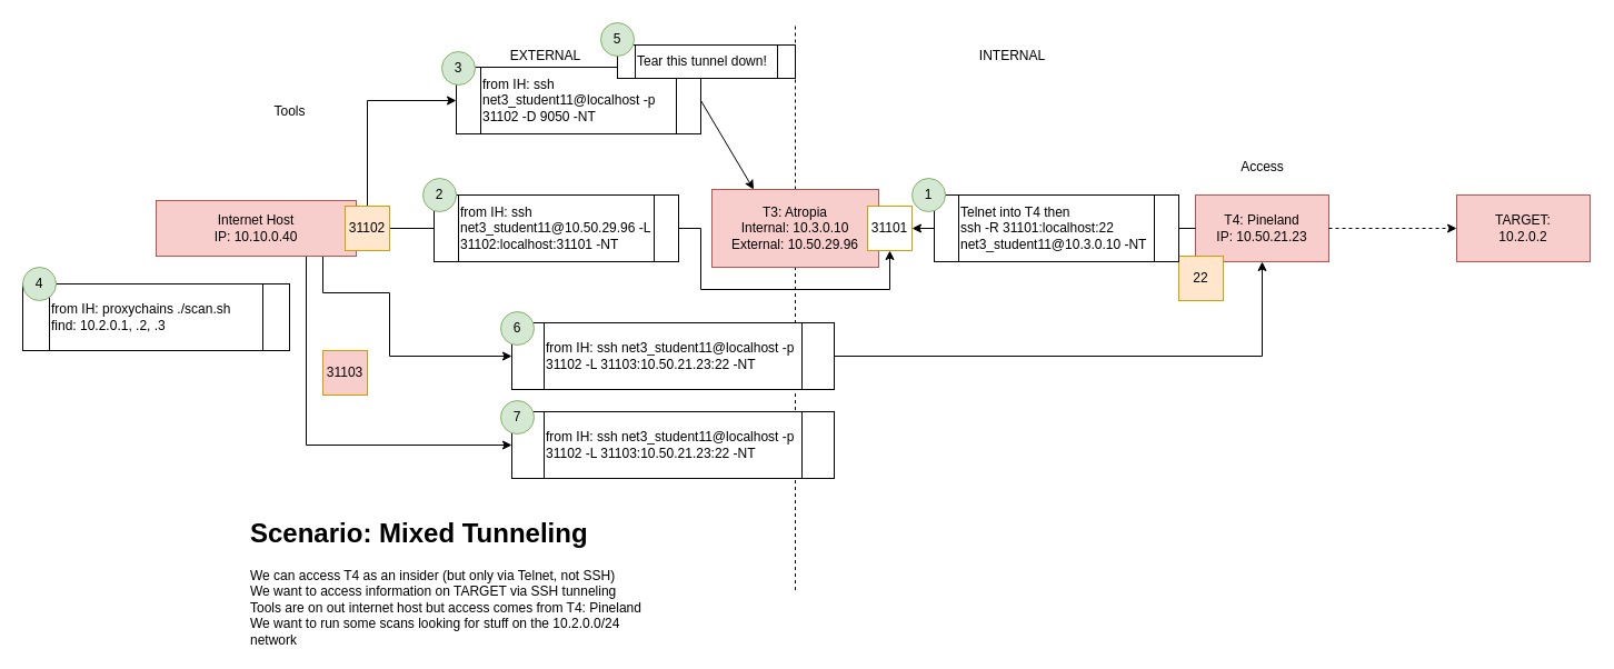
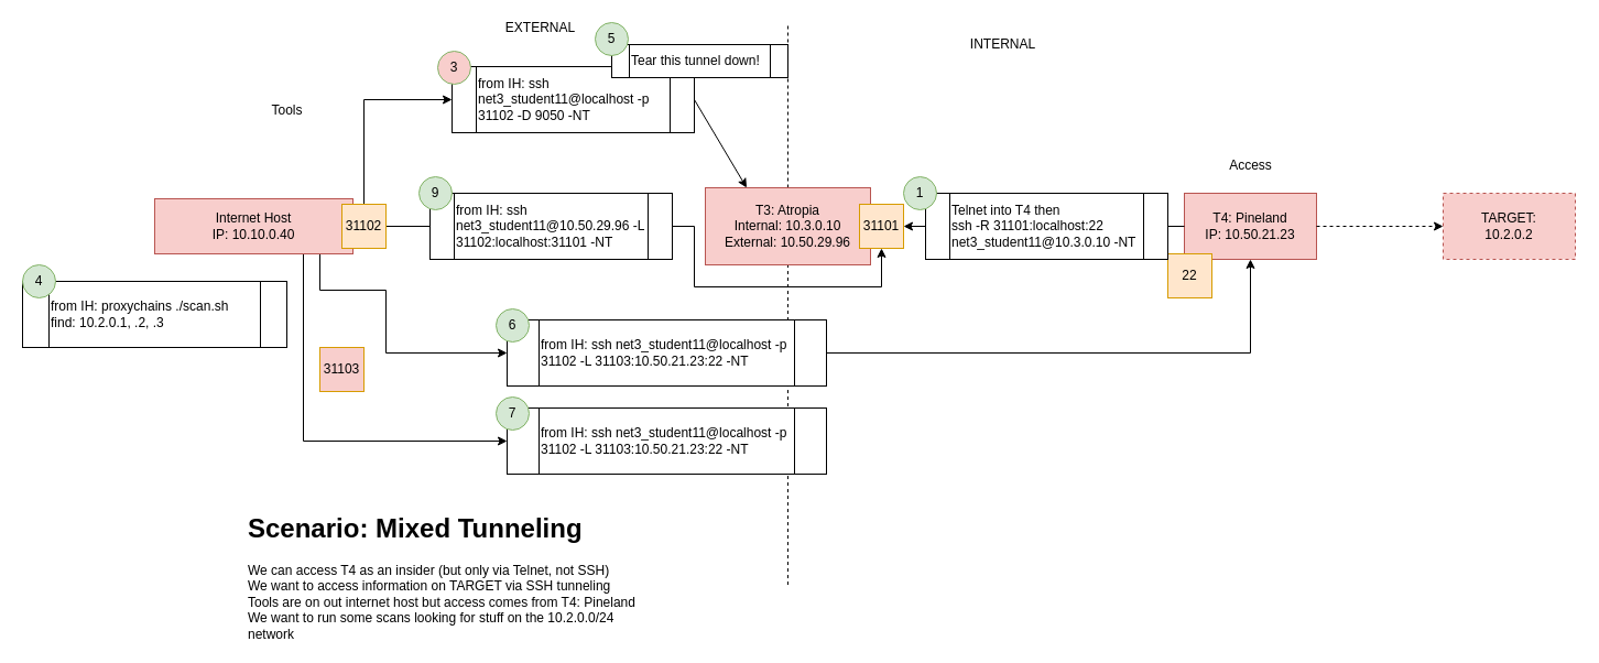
  <mxCell id="0" />
  <mxCell id="1" parent="0" />
  <mxCell id="2" value="" style="endArrow=none;dashed=1;html=1;rounded=0;startArrow=none;" parent="1" edge="1" source="39"><mxGeometry width="50" height="50" relative="1" as="geometry"><mxPoint x="729.5" y="370" as="sourcePoint" /><mxPoint x="715" y="20" as="targetPoint" /></mxGeometry></mxCell>
  <mxCell id="3" value="" style="endArrow=none;dashed=1;html=1;rounded=0;" edge="1" parent="1" target="39"><mxGeometry width="50" height="50" relative="1" as="geometry"><mxPoint x="715" y="530.552" as="sourcePoint" /><mxPoint x="729.5" y="50" as="targetPoint" /></mxGeometry></mxCell>
  <mxCell id="4" value="" style="edgeStyle=orthogonalEdgeStyle;rounded=0;orthogonalLoop=1;jettySize=auto;html=1;entryX=0;entryY=0.5;entryDx=0;entryDy=0;startArrow=none;exitX=0.5;exitY=1;exitDx=0;exitDy=0;" edge="1" parent="1" source="6" target="32"><mxGeometry relative="1" as="geometry"><mxPoint x="330" y="263" as="sourcePoint" /><Array as="points"><mxPoint y="263" x="290" /><mxPoint x="350" y="263" /><mxPoint x="350" y="320" /></Array></mxGeometry></mxCell>
  <mxCell id="5" style="edgeStyle=orthogonalEdgeStyle;rounded=0;orthogonalLoop=1;jettySize=auto;html=1;exitX=0.75;exitY=1;exitDx=0;exitDy=0;entryX=0;entryY=0.5;entryDx=0;entryDy=0;" edge="1" parent="1" source="6" target="35"><mxGeometry relative="1" as="geometry" /></mxCell>
  <mxCell id="6" value="Internet Host&lt;br&gt;IP: 10.10.0.40" style="rounded=0;whiteSpace=wrap;html=1;fillColor=#f8cecc;strokeColor=#b85450;" parent="1" vertex="1"><mxGeometry x="140" y="180" width="180" height="50" as="geometry" /></mxCell>
  <mxCell id="7" value="Tools" style="text;html=1;align=center;verticalAlign=middle;resizable=0;points=[];autosize=1;strokeColor=none;fillColor=none;" parent="1" vertex="1"><mxGeometry x="240" y="90" width="40" height="20" as="geometry" /></mxCell>
- <mxCell id="8" value="EXTERNAL" style="text;html=1;align=center;verticalAlign=middle;resizable=0;points=[];autosize=1;strokeColor=none;fillColor=none;" parent="1" vertex="1"><mxGeometry x="450" y="40" width="80" height="20" as="geometry" /></mxCell>
- <mxCell id="9" value="INTERNAL" style="text;html=1;align=center;verticalAlign=middle;resizable=0;points=[];autosize=1;strokeColor=none;fillColor=none;" parent="1" vertex="1"><mxGeometry x="875" y="40" width="70" height="20" as="geometry" /></mxCell>
+ <mxCell id="8" value="EXTERNAL" style="text;html=1;align=center;verticalAlign=middle;resizable=0;points=[];autosize=1;strokeColor=none;fillColor=none;" parent="1" vertex="1"><mxGeometry x="450" y="15" width="80" height="20" as="geometry" /></mxCell>
+ <mxCell id="9" value="INTERNAL" style="text;html=1;align=center;verticalAlign=middle;resizable=0;points=[];autosize=1;strokeColor=none;fillColor=none;" parent="1" vertex="1"><mxGeometry x="875" y="30" width="70" height="20" as="geometry" /></mxCell>
  <mxCell id="10" value="T4: Pineland&lt;br&gt;IP: 10.50.21.23" style="rounded=0;whiteSpace=wrap;html=1;fillColor=#f8cecc;strokeColor=#b85450;" parent="1" vertex="1"><mxGeometry x="1075" y="175" width="120" height="60" as="geometry" /></mxCell>
- <mxCell id="11" value="TARGET:&lt;br&gt;10.2.0.2" style="rounded=0;whiteSpace=wrap;html=1;fillColor=#f8cecc;strokeColor=#b85450;" parent="1" vertex="1"><mxGeometry x="1310" y="175" width="120" height="60" as="geometry" /></mxCell>
+ <mxCell id="11" value="TARGET:&lt;br&gt;10.2.0.2" style="rounded=0;whiteSpace=wrap;html=1;fillColor=#f8cecc;strokeColor=#b85450;dashed=1;" parent="1" vertex="1"><mxGeometry x="1310" y="175" width="120" height="60" as="geometry" /></mxCell>
  <mxCell id="12" value="Access" style="text;html=1;align=center;verticalAlign=middle;resizable=0;points=[];autosize=1;strokeColor=none;fillColor=none;" parent="1" vertex="1"><mxGeometry x="1110" y="140" width="50" height="20" as="geometry" /></mxCell>
  <mxCell id="13" value="" style="endArrow=classic;html=1;rounded=0;exitX=1;exitY=0.5;exitDx=0;exitDy=0;dashed=1;" parent="1" source="10" target="11" edge="1"><mxGeometry width="50" height="50" relative="1" as="geometry"><mxPoint x="690" y="180" as="sourcePoint" /><mxPoint x="740" y="130" as="targetPoint" /></mxGeometry></mxCell>
  <mxCell id="14" value="22" style="whiteSpace=wrap;html=1;aspect=fixed;fillColor=#ffe6cc;strokeColor=#d79b00;" parent="1" vertex="1"><mxGeometry x="1060" y="230" width="40" height="40" as="geometry" /></mxCell>
  <mxCell id="15" style="edgeStyle=orthogonalEdgeStyle;rounded=0;orthogonalLoop=1;jettySize=auto;html=1;exitX=0;exitY=0.5;exitDx=0;exitDy=0;entryX=1;entryY=0.5;entryDx=0;entryDy=0;" edge="1" parent="1" source="16" target="40"><mxGeometry relative="1" as="geometry" /></mxCell>
  <mxCell id="16" value="Telnet into T4 then&lt;br&gt;ssh -R 31101:localhost:22 net3_student11@10.3.0.10 -NT" style="shape=process;whiteSpace=wrap;html=1;backgroundOutline=1;align=left;" parent="1" vertex="1"><mxGeometry x="840" y="175" width="220" height="60" as="geometry" /></mxCell>
  <mxCell id="17" value="" style="endArrow=none;html=1;rounded=0;exitX=0;exitY=0.5;exitDx=0;exitDy=0;entryX=1;entryY=0.5;entryDx=0;entryDy=0;" parent="1" source="10" target="16" edge="1"><mxGeometry width="50" height="50" relative="1" as="geometry"><mxPoint x="1075" y="205" as="sourcePoint" /><mxPoint x="790" y="205" as="targetPoint" /></mxGeometry></mxCell>
  <mxCell id="18" value="1" style="ellipse;whiteSpace=wrap;html=1;aspect=fixed;fillColor=#d5e8d4;strokeColor=#82b366;" parent="1" vertex="1"><mxGeometry x="820" y="160" width="30" height="30" as="geometry" /></mxCell>
  <mxCell id="19" style="edgeStyle=orthogonalEdgeStyle;rounded=0;orthogonalLoop=1;jettySize=auto;html=1;exitX=1;exitY=0.5;exitDx=0;exitDy=0;entryX=0.5;entryY=1;entryDx=0;entryDy=0;" edge="1" parent="1" source="20" target="40"><mxGeometry relative="1" as="geometry"><Array as="points"><mxPoint x="630" y="205" /><mxPoint x="630" y="260" /><mxPoint x="800" y="260" /></Array></mxGeometry></mxCell>
  <mxCell id="20" value="from IH: ssh net3_student11@10.50.29.96 -L 31102:localhost:31101 -NT" style="shape=process;whiteSpace=wrap;html=1;backgroundOutline=1;align=left;" parent="1" vertex="1"><mxGeometry x="390" y="175" width="220" height="60" as="geometry" /></mxCell>
  <mxCell id="21" value="" style="endArrow=none;html=1;rounded=0;exitX=1;exitY=0.5;exitDx=0;exitDy=0;entryX=0;entryY=0.5;entryDx=0;entryDy=0;startArrow=none;" parent="1" source="38" target="20" edge="1"><mxGeometry width="50" height="50" relative="1" as="geometry"><mxPoint x="470" y="205" as="sourcePoint" /><mxPoint x="670" y="205" as="targetPoint" /></mxGeometry></mxCell>
- <mxCell id="22" value="2" style="ellipse;whiteSpace=wrap;html=1;aspect=fixed;fillColor=#d5e8d4;strokeColor=#82b366;" parent="1" vertex="1"><mxGeometry x="380" y="160" width="30" height="30" as="geometry" /></mxCell>
+ <mxCell id="22" value="9" style="ellipse;whiteSpace=wrap;html=1;aspect=fixed;fillColor=#d5e8d4;strokeColor=#82b366;" parent="1" vertex="1"><mxGeometry x="380" y="160" width="30" height="30" as="geometry" /></mxCell>
  <mxCell id="23" value="&lt;h1&gt;Scenario: Mixed Tunneling&lt;/h1&gt;&lt;span&gt;We can access T4 as an insider (but only via Telnet, not SSH)&lt;/span&gt;&lt;br&gt;&lt;span&gt;We want to access information on TARGET via SSH tunneling&lt;/span&gt;&lt;br&gt;&lt;span&gt;Tools are on out internet host but access comes from T4: Pineland&lt;br&gt;We want to run some scans looking for stuff on the 10.2.0.0/24 network&lt;/span&gt;" style="text;html=1;strokeColor=none;fillColor=none;spacing=5;spacingTop=-20;whiteSpace=wrap;overflow=hidden;rounded=0;" parent="1" vertex="1"><mxGeometry x="220" y="460" width="380" height="120" as="geometry" /></mxCell>
  <mxCell id="24" value="from IH: ssh net3_student11@localhost -p 31102 -D 9050 -NT" style="shape=process;whiteSpace=wrap;html=1;backgroundOutline=1;align=left;" parent="1" vertex="1"><mxGeometry x="410" y="60" width="220" height="60" as="geometry" /></mxCell>
  <mxCell id="25" value="" style="endArrow=classic;html=1;rounded=0;exitX=1;exitY=0.5;exitDx=0;exitDy=0;entryX=0.25;entryY=0;entryDx=0;entryDy=0;" parent="1" source="24" target="39" edge="1"><mxGeometry width="50" height="50" relative="1" as="geometry"><mxPoint x="840" y="220" as="sourcePoint" /><mxPoint x="890" y="170" as="targetPoint" /></mxGeometry></mxCell>
- <mxCell id="26" value="3" style="ellipse;whiteSpace=wrap;html=1;aspect=fixed;fillColor=#d5e8d4;strokeColor=#82b366;" parent="1" vertex="1"><mxGeometry x="397" y="46" width="30" height="30" as="geometry" /></mxCell>
+ <mxCell id="26" value="3" style="ellipse;whiteSpace=wrap;html=1;aspect=fixed;fillColor=#f8cecc;strokeColor=#82b366;" parent="1" vertex="1"><mxGeometry x="397" y="46" width="30" height="30" as="geometry" /></mxCell>
  <mxCell id="27" value="from IH: proxychains ./scan.sh&lt;br&gt;find: 10.2.0.1, .2, .3" style="shape=process;whiteSpace=wrap;html=1;backgroundOutline=1;align=left;" parent="1" vertex="1"><mxGeometry x="20" y="255" width="240" height="60" as="geometry" /></mxCell>
  <mxCell id="28" value="4" style="ellipse;whiteSpace=wrap;html=1;aspect=fixed;fillColor=#d5e8d4;strokeColor=#82b366;" parent="1" vertex="1"><mxGeometry x="20" y="240" width="30" height="30" as="geometry" /></mxCell>
  <mxCell id="29" value="Tear this tunnel down!" style="shape=process;whiteSpace=wrap;html=1;backgroundOutline=1;align=left;" vertex="1" parent="1"><mxGeometry x="555" y="40" width="160" height="30" as="geometry" /></mxCell>
  <mxCell id="30" value="5" style="ellipse;whiteSpace=wrap;html=1;aspect=fixed;fillColor=#d5e8d4;strokeColor=#82b366;" vertex="1" parent="1"><mxGeometry x="540" y="20" width="30" height="30" as="geometry" /></mxCell>
  <mxCell id="31" style="edgeStyle=orthogonalEdgeStyle;rounded=0;orthogonalLoop=1;jettySize=auto;html=1;entryX=0.5;entryY=1;entryDx=0;entryDy=0;" edge="1" parent="1" source="32" target="10"><mxGeometry relative="1" as="geometry" /></mxCell>
  <mxCell id="32" value="from IH:&amp;nbsp;ssh net3_student11@localhost -p 31102 -L 31103:10.50.21.23:22 -NT" style="shape=process;whiteSpace=wrap;html=1;backgroundOutline=1;align=left;" vertex="1" parent="1"><mxGeometry x="460" y="290" width="290" height="60" as="geometry" /></mxCell>
  <mxCell id="33" value="31103" style="whiteSpace=wrap;html=1;aspect=fixed;fillColor=#f8cecc;strokeColor=#d79b00;" vertex="1" parent="1"><mxGeometry y="315" width="40" height="40" as="geometry" x="290" /></mxCell>
  <mxCell id="34" value="6" style="ellipse;whiteSpace=wrap;html=1;aspect=fixed;fillColor=#d5e8d4;strokeColor=#82b366;" vertex="1" parent="1"><mxGeometry x="450" y="280" width="30" height="30" as="geometry" /></mxCell>
  <mxCell id="35" value="from IH:&amp;nbsp;ssh net3_student11@localhost -p 31102 -L 31103:10.50.21.23:22 -NT" style="shape=process;whiteSpace=wrap;html=1;backgroundOutline=1;align=left;" vertex="1" parent="1"><mxGeometry x="460" y="370" width="290" height="60" as="geometry" /></mxCell>
  <mxCell id="36" value="7" style="ellipse;whiteSpace=wrap;html=1;aspect=fixed;fillColor=#d5e8d4;strokeColor=#82b366;" vertex="1" parent="1"><mxGeometry x="450" y="360" width="30" height="30" as="geometry" /></mxCell>
  <mxCell id="37" style="edgeStyle=orthogonalEdgeStyle;rounded=0;orthogonalLoop=1;jettySize=auto;html=1;exitX=0.5;exitY=0;exitDx=0;exitDy=0;entryX=0;entryY=0.5;entryDx=0;entryDy=0;" edge="1" parent="1" source="38" target="24"><mxGeometry relative="1" as="geometry" /></mxCell>
  <mxCell id="38" value="31102" style="whiteSpace=wrap;html=1;aspect=fixed;fillColor=#ffe6cc;strokeColor=#d79b00;" parent="1" vertex="1"><mxGeometry x="310" y="185" width="40" height="40" as="geometry" /></mxCell>
  <mxCell id="39" value="T3: Atropia&lt;br&gt;Internal: 10.3.0.10&lt;br&gt;External: 10.50.29.96" style="rounded=0;whiteSpace=wrap;html=1;fillColor=#f8cecc;strokeColor=#b85450;" parent="1" vertex="1"><mxGeometry x="640" y="170" width="150" height="70" as="geometry" /></mxCell>
- <mxCell id="40" value="31101" style="whiteSpace=wrap;html=1;aspect=fixed;fillColor=#ffffff;strokeColor=#d79b00;" parent="1" vertex="1"><mxGeometry x="780" y="185" width="40" height="40" as="geometry" /></mxCell>
+ <mxCell id="40" value="31101" style="whiteSpace=wrap;html=1;aspect=fixed;fillColor=#ffe6cc;strokeColor=#d79b00;" parent="1" vertex="1"><mxGeometry x="780" y="185" width="40" height="40" as="geometry" /></mxCell>
